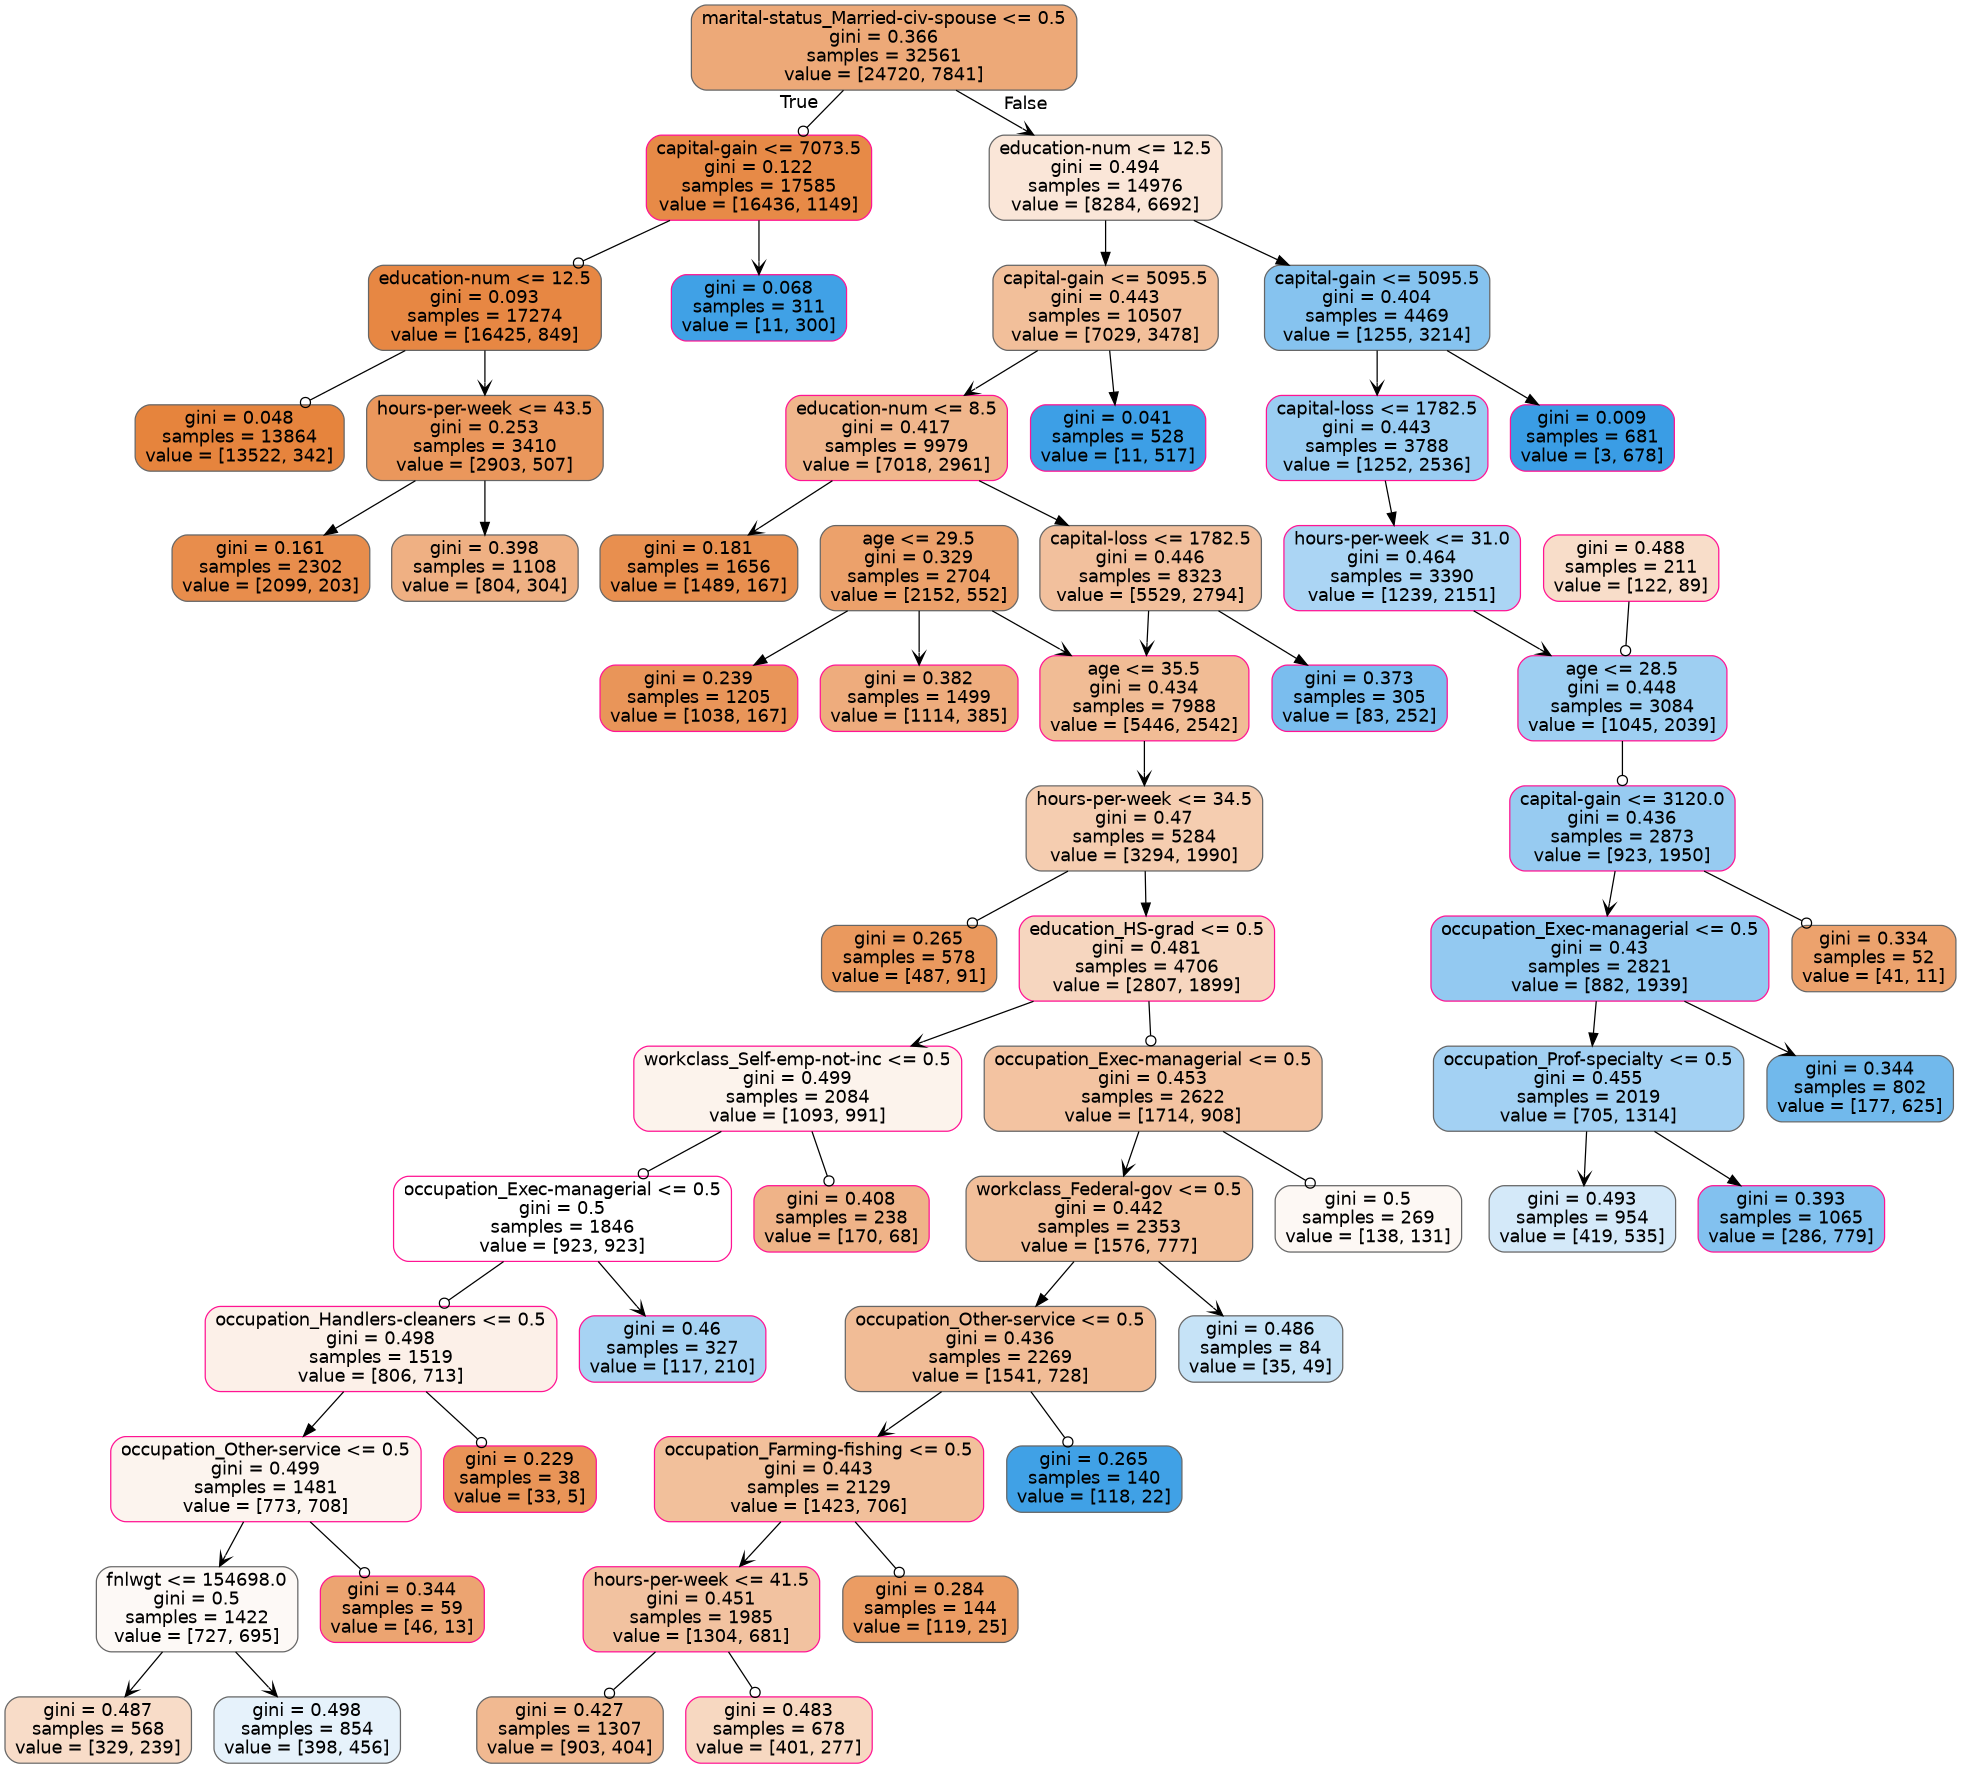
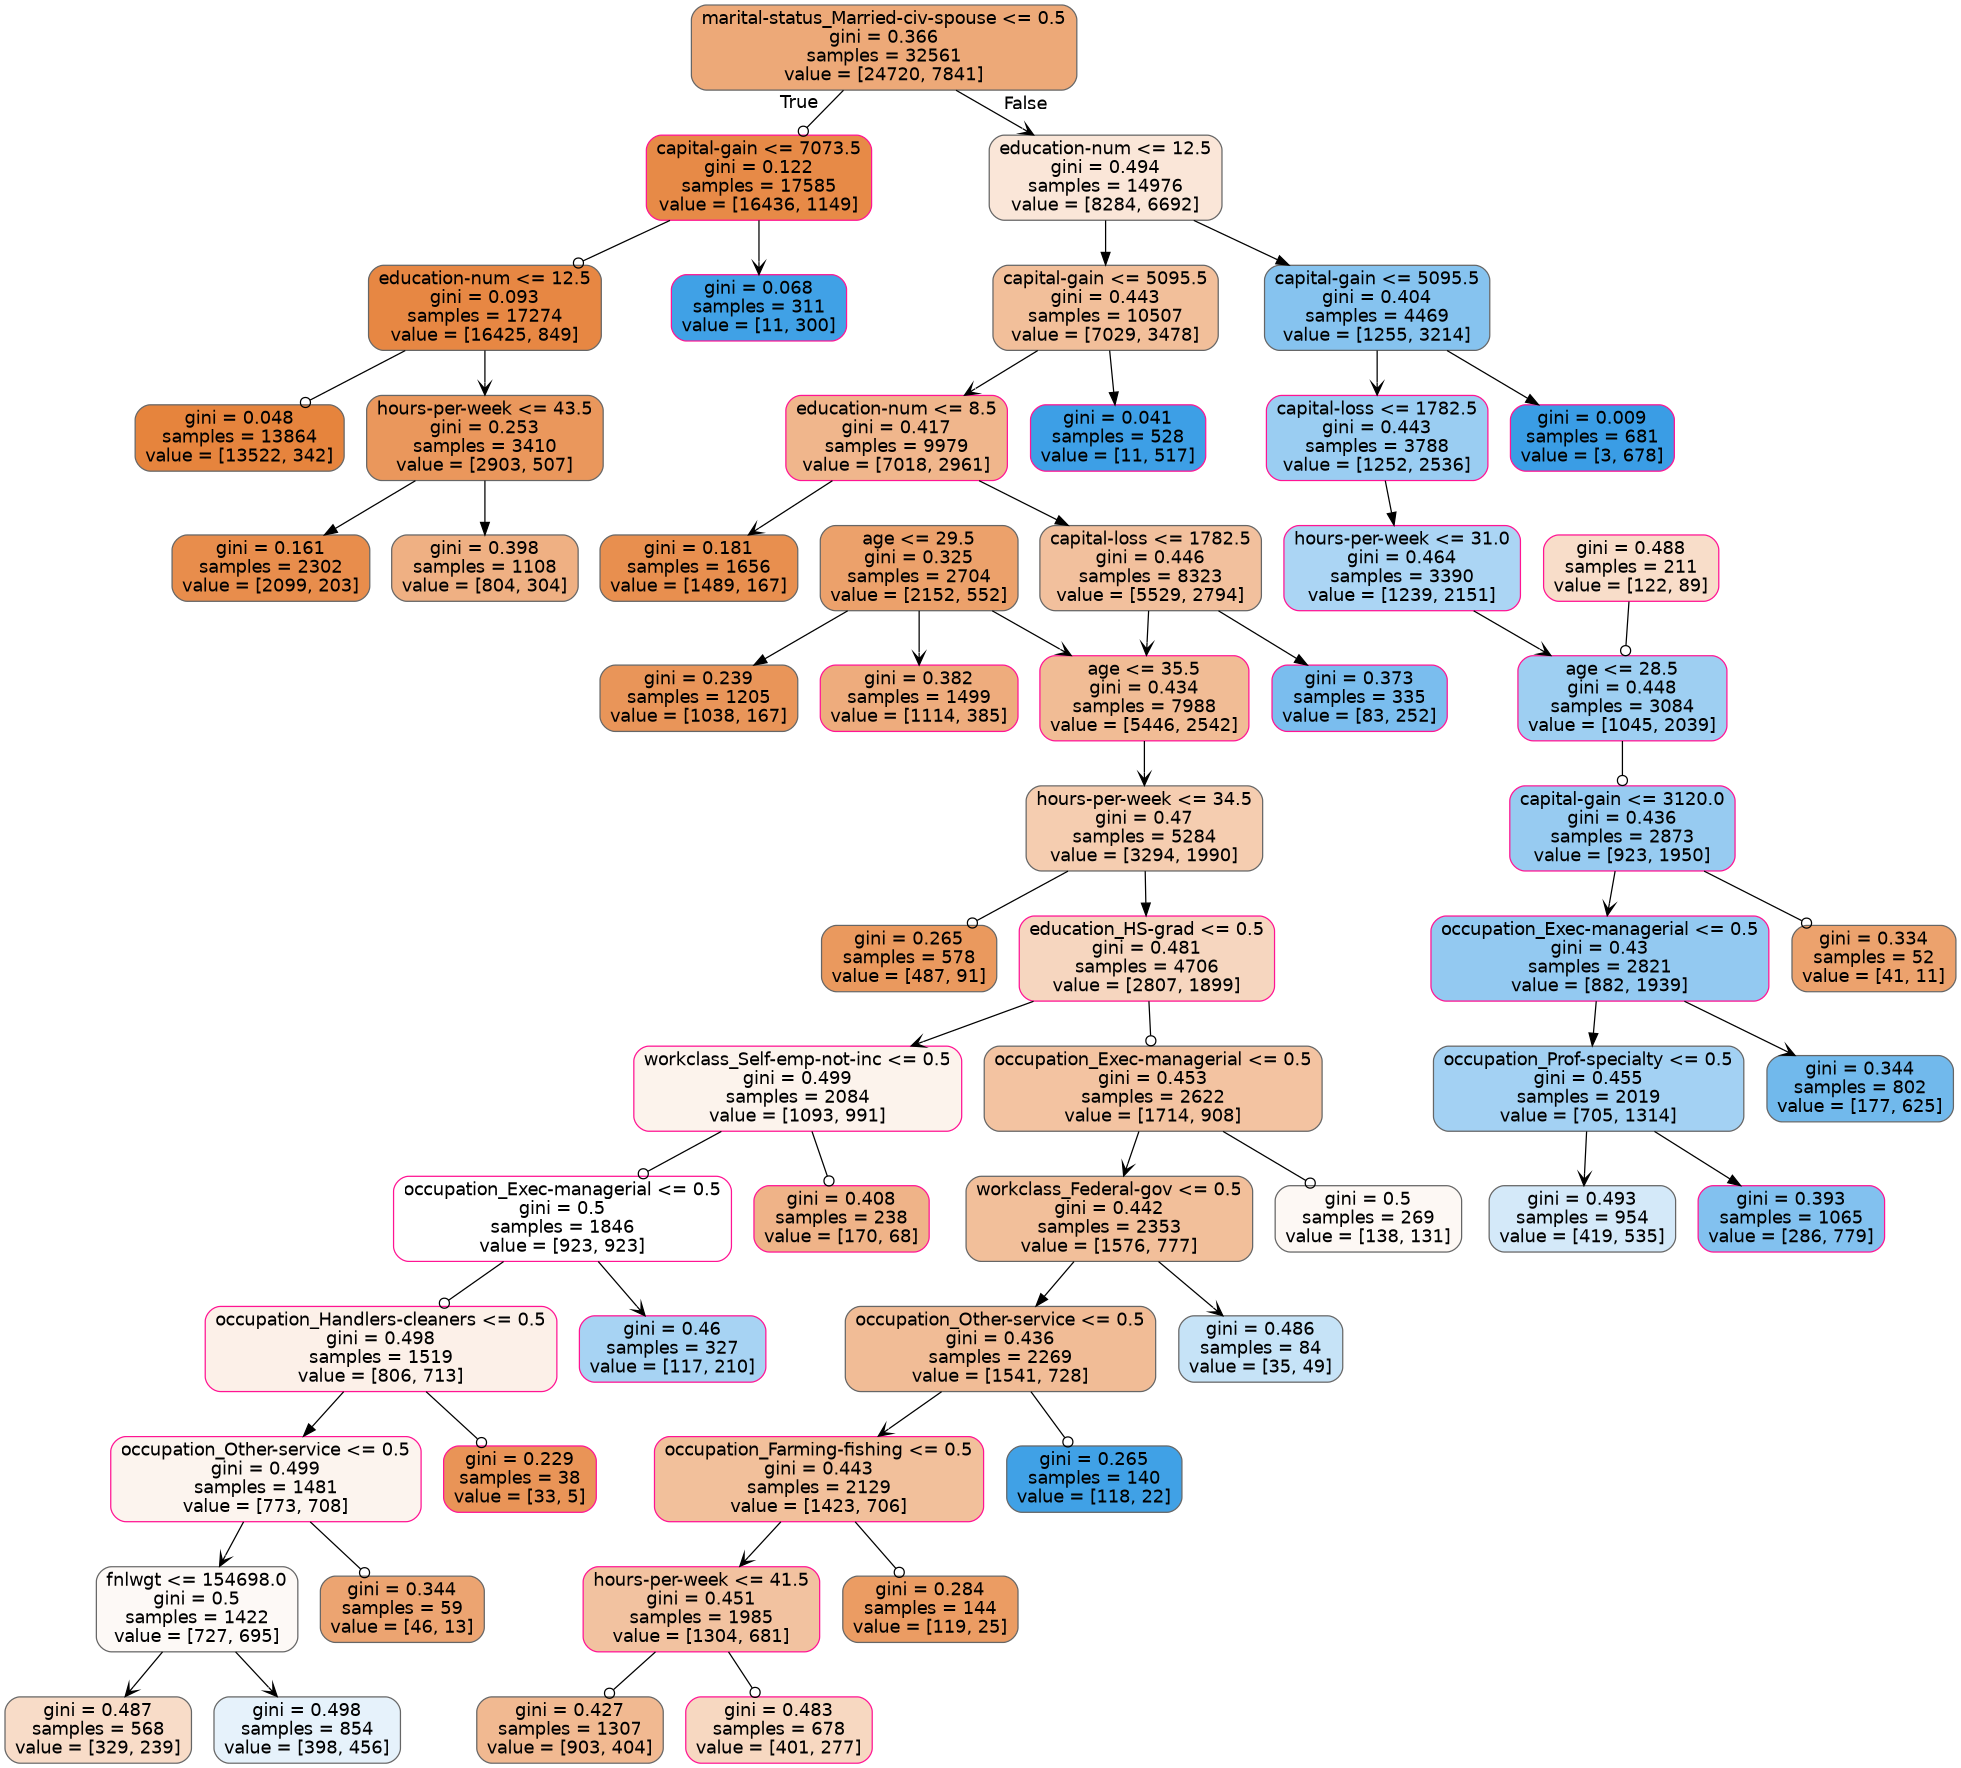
  digraph {
    fontname="DejaVu Sans"
    node [color=gray40 fillcolor="#399de5f6" fontname="DejaVu Sans" shape=box style="filled, rounded"]
    edge [arrowhead=vee fontname="DejaVu Sans"]
    n1 [fillcolor="#e58139ae" label="marital-status_Married-civ-spouse <= 0.5\ngini = 0.366\nsamples = 32561\nvalue = [24720, 7841]"]
    n2 [color=deeppink fillcolor="#e58139ed" label="capital-gain <= 7073.5\ngini = 0.122\nsamples = 17585\nvalue = [16436, 1149]"]
    n3 [fillcolor="#e5813931" label="education-num <= 12.5\ngini = 0.494\nsamples = 14976\nvalue = [8284, 6692]"]
    n4 [fillcolor="#e58139f2" label="education-num <= 12.5\ngini = 0.093\nsamples = 17274\nvalue = [16425, 849]"]
    n5 [color=deeppink label="gini = 0.068\nsamples = 311\nvalue = [11, 300]"]
    n6 [fillcolor="#e5813981" label="capital-gain <= 5095.5\ngini = 0.443\nsamples = 10507\nvalue = [7029, 3478]"]
    n7 [fillcolor="#399de59b" label="capital-gain <= 5095.5\ngini = 0.404\nsamples = 4469\nvalue = [1255, 3214]"]
    n8 [fillcolor="#e58139f9" label="gini = 0.048\nsamples = 13864\nvalue = [13522, 342]"]
    n9 [fillcolor="#e58139d2" label="hours-per-week <= 43.5\ngini = 0.253\nsamples = 3410\nvalue = [2903, 507]"]
    n10 [fillcolor="#e58139e6" label="gini = 0.161\nsamples = 2302\nvalue = [2099, 203]"]
    n11 [fillcolor="#e581399f" label="gini = 0.398\nsamples = 1108\nvalue = [804, 304]"]
    n12 [color=deeppink fillcolor="#e5813993" label="education-num <= 8.5\ngini = 0.417\nsamples = 9979\nvalue = [7018, 2961]"]
    n13 [color=deeppink fillcolor="#399de5fa" label="gini = 0.041\nsamples = 528\nvalue = [11, 517]"]
    n14 [color=deeppink fillcolor="#399de581" label="capital-loss <= 1782.5\ngini = 0.443\nsamples = 3788\nvalue = [1252, 2536]"]
    n15 [color=deeppink fillcolor="#399de5fe" label="gini = 0.009\nsamples = 681\nvalue = [3, 678]"]
    n16 [fillcolor="#e58139e2" label="gini = 0.181\nsamples = 1656\nvalue = [1489, 167]"]
    n17 [fillcolor="#e581397e" label="capital-loss <= 1782.5\ngini = 0.446\nsamples = 8323\nvalue = [5529, 2794]"]
    n18 [color=deeppink fillcolor="#e5813988" label="age <= 35.5\ngini = 0.434\nsamples = 7988\nvalue = [5446, 2542]"]
-   n19 [color=deeppink fillcolor="#399de5ab" label="gini = 0.373\nsamples = 305\nvalue = [83, 252]"]
+   n19 [color=deeppink fillcolor="#399de5ab" label="gini = 0.373\nsamples = 335\nvalue = [83, 252]"]
    n20 [fillcolor="#e5813965" label="hours-per-week <= 34.5\ngini = 0.47\nsamples = 5284\nvalue = [3294, 1990]"]
-   n21 [fillcolor="#e58139be" label="age <= 29.5\ngini = 0.329\nsamples = 2704\nvalue = [2152, 552]"]
-   n22 [color=deeppink fillcolor="#e58139d6" label="gini = 0.239\nsamples = 1205\nvalue = [1038, 167]"]
+   n21 [fillcolor="#e58139be" label="age <= 29.5\ngini = 0.325\nsamples = 2704\nvalue = [2152, 552]"]
+   n22 [fillcolor="#e58139d6" label="gini = 0.239\nsamples = 1205\nvalue = [1038, 167]"]
    n23 [color=deeppink fillcolor="#e58139a7" label="gini = 0.382\nsamples = 1499\nvalue = [1114, 385]"]
    n24 [fillcolor="#e58139cf" label="gini = 0.265\nsamples = 578\nvalue = [487, 91]"]
    n25 [color=deeppink fillcolor="#e5813952" label="education_HS-grad <= 0.5\ngini = 0.481\nsamples = 4706\nvalue = [2807, 1899]"]
    n26 [color=deeppink fillcolor="#e5813918" label="workclass_Self-emp-not-inc <= 0.5\ngini = 0.499\nsamples = 2084\nvalue = [1093, 991]"]
    n27 [fillcolor="#e5813978" label="occupation_Exec-managerial <= 0.5\ngini = 0.453\nsamples = 2622\nvalue = [1714, 908]"]
    n28 [color=deeppink fillcolor="#e5813900" label="occupation_Exec-managerial <= 0.5\ngini = 0.5\nsamples = 1846\nvalue = [923, 923]"]
    n29 [color=deeppink fillcolor="#e5813999" label="gini = 0.408\nsamples = 238\nvalue = [170, 68]"]
    n30 [fillcolor="#e5813981" label="workclass_Federal-gov <= 0.5\ngini = 0.442\nsamples = 2353\nvalue = [1576, 777]"]
    n31 [fillcolor="#e581390d" label="gini = 0.5\nsamples = 269\nvalue = [138, 131]"]
    n32 [color=deeppink fillcolor="#e581391d" label="occupation_Handlers-cleaners <= 0.5\ngini = 0.498\nsamples = 1519\nvalue = [806, 713]"]
    n33 [color=deeppink fillcolor="#399de571" label="gini = 0.46\nsamples = 327\nvalue = [117, 210]"]
    n34 [color=deeppink fillcolor="#e5813915" label="occupation_Other-service <= 0.5\ngini = 0.499\nsamples = 1481\nvalue = [773, 708]"]
    n35 [color=deeppink fillcolor="#e58139d8" label="gini = 0.229\nsamples = 38\nvalue = [33, 5]"]
    n36 [fillcolor="#e581390b" label="fnlwgt <= 154698.0\ngini = 0.5\nsamples = 1422\nvalue = [727, 695]"]
-   n37 [color=deeppink fillcolor="#e58139b7" label="gini = 0.344\nsamples = 59\nvalue = [46, 13]"]
+   n37 [fillcolor="#e58139b7" label="gini = 0.344\nsamples = 59\nvalue = [46, 13]"]
    n38 [fillcolor="#e5813946" label="gini = 0.487\nsamples = 568\nvalue = [329, 239]"]
    n39 [fillcolor="#399de520" label="gini = 0.498\nsamples = 854\nvalue = [398, 456]"]
    n40 [fillcolor="#e5813987" label="occupation_Other-service <= 0.5\ngini = 0.436\nsamples = 2269\nvalue = [1541, 728]"]
    n41 [fillcolor="#399de549" label="gini = 0.486\nsamples = 84\nvalue = [35, 49]"]
    n42 [color=deeppink fillcolor="#e5813980" label="occupation_Farming-fishing <= 0.5\ngini = 0.443\nsamples = 2129\nvalue = [1423, 706]"]
    n43 [label="gini = 0.265\nsamples = 140\nvalue = [118, 22]"]
    n44 [color=deeppink fillcolor="#e581397a" label="hours-per-week <= 41.5\ngini = 0.451\nsamples = 1985\nvalue = [1304, 681]"]
    n45 [fillcolor="#e58139c9" label="gini = 0.284\nsamples = 144\nvalue = [119, 25]"]
    n46 [fillcolor="#e581398d" label="gini = 0.427\nsamples = 1307\nvalue = [903, 404]"]
    n47 [color=deeppink fillcolor="#e581394f" label="gini = 0.483\nsamples = 678\nvalue = [401, 277]"]
    n48 [color=deeppink fillcolor="#399de56c" label="hours-per-week <= 31.0\ngini = 0.464\nsamples = 3390\nvalue = [1239, 2151]"]
    n49 [color=deeppink fillcolor="#399de57c" label="age <= 28.5\ngini = 0.448\nsamples = 3084\nvalue = [1045, 2039]"]
    n50 [color=deeppink fillcolor="#399de586" label="capital-gain <= 3120.0\ngini = 0.436\nsamples = 2873\nvalue = [923, 1950]"]
    n51 [color=deeppink fillcolor="#e5813945" label="gini = 0.488\nsamples = 211\nvalue = [122, 89]"]
    n52 [color=deeppink fillcolor="#399de58b" label="occupation_Exec-managerial <= 0.5\ngini = 0.43\nsamples = 2821\nvalue = [882, 1939]"]
    n53 [fillcolor="#e58139bb" label="gini = 0.334\nsamples = 52\nvalue = [41, 11]"]
    n54 [fillcolor="#399de576" label="occupation_Prof-specialty <= 0.5\ngini = 0.455\nsamples = 2019\nvalue = [705, 1314]"]
    n55 [fillcolor="#399de5b7" label="gini = 0.344\nsamples = 802\nvalue = [177, 625]"]
    n56 [fillcolor="#399de537" label="gini = 0.493\nsamples = 954\nvalue = [419, 535]"]
    n57 [color=deeppink fillcolor="#399de5a1" label="gini = 0.393\nsamples = 1065\nvalue = [286, 779]"]
    n1 -> n2 [arrowhead=odot headlabel=True labelangle=45 labeldistance=2.5]
    n1 -> n3 [headlabel=False labelangle=-45 labeldistance=2.5]
    n2 -> n4 [arrowhead=odot]
    n2 -> n5
    n3 -> n6 [arrowhead=normal]
    n3 -> n7 [arrowhead=normal]
    n4 -> n8 [arrowhead=odot]
    n4 -> n9
    n6 -> n12
    n6 -> n13 [arrowhead=normal]
    n7 -> n14
    n7 -> n15 [arrowhead=normal]
    n9 -> n10 [arrowhead=normal]
    n9 -> n11 [arrowhead=normal]
    n12 -> n16
    n12 -> n17 [arrowhead=normal]
    n14 -> n48 [arrowhead=normal]
    n17 -> n18
    n17 -> n19 [arrowhead=normal]
    n18 -> n20
    n20 -> n24 [arrowhead=odot]
    n20 -> n25 [arrowhead=normal]
    n21 -> n18
    n21 -> n22 [arrowhead=normal]
    n21 -> n23
    n25 -> n26
    n25 -> n27 [arrowhead=odot]
    n26 -> n28 [arrowhead=odot]
    n26 -> n29 [arrowhead=odot]
    n27 -> n30
    n27 -> n31 [arrowhead=odot]
    n28 -> n32 [arrowhead=odot]
    n28 -> n33
    n30 -> n40 [arrowhead=normal]
    n30 -> n41
    n32 -> n34 [arrowhead=normal]
    n32 -> n35 [arrowhead=odot]
    n34 -> n36
    n34 -> n37 [arrowhead=odot]
    n36 -> n38
    n36 -> n39
    n40 -> n42
    n40 -> n43 [arrowhead=odot]
    n42 -> n44
    n42 -> n45 [arrowhead=odot]
    n44 -> n46 [arrowhead=odot]
    n44 -> n47 [arrowhead=odot]
    n48 -> n49
    n49 -> n50 [arrowhead=odot]
    n50 -> n52
    n50 -> n53 [arrowhead=odot]
    n51 -> n49 [arrowhead=odot]
    n52 -> n54 [arrowhead=normal]
    n52 -> n55
    n54 -> n56
    n54 -> n57 [arrowhead=normal]
  }
